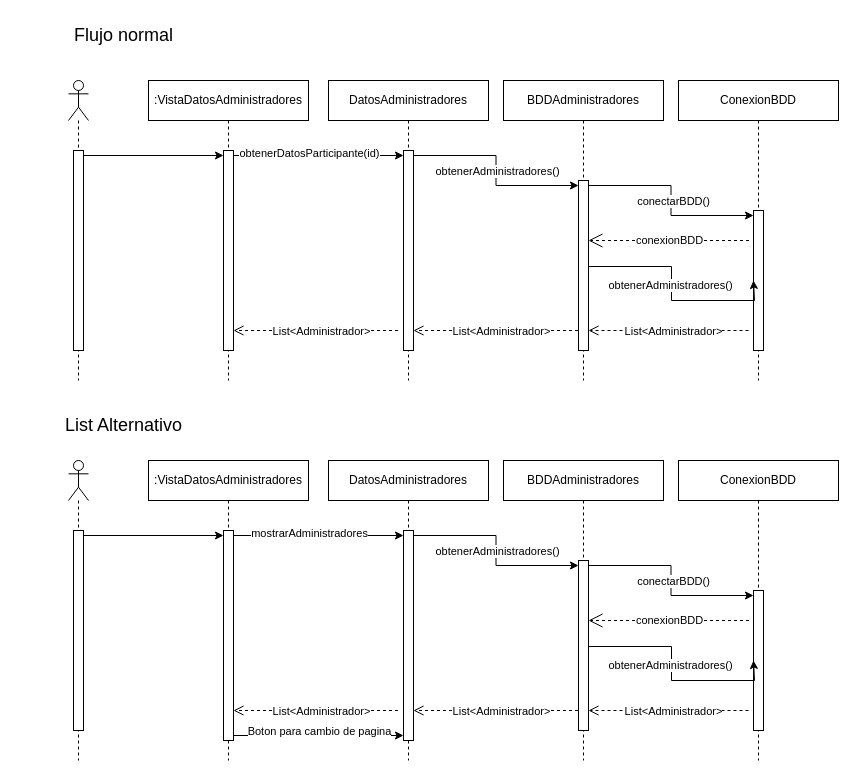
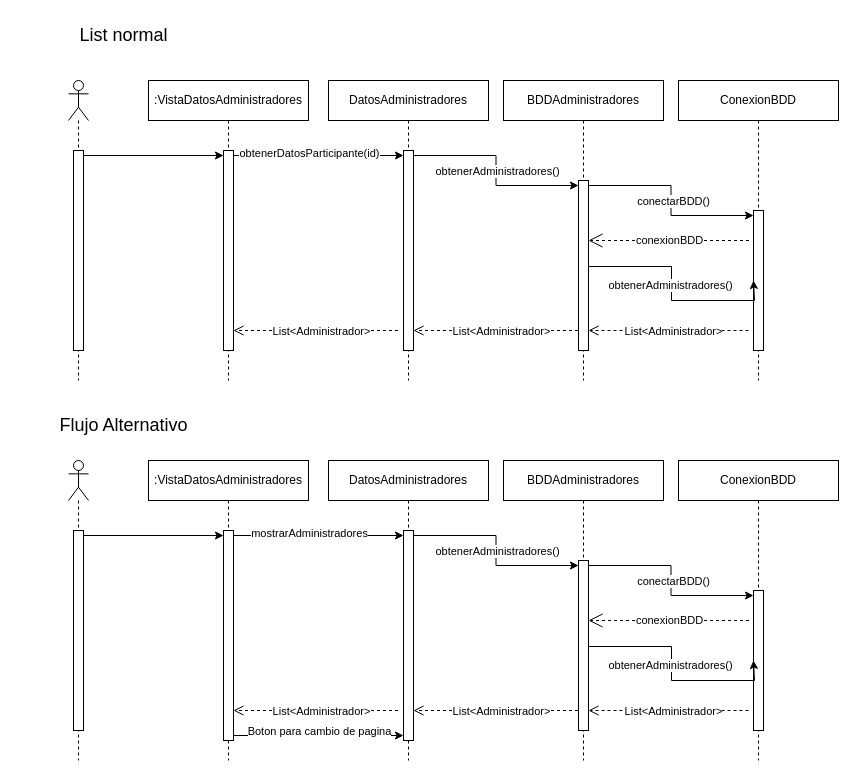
  <mxCell id="0" />
  <mxCell id="1" parent="0" />
  <mxCell id="2" value="" style="shape=umlLifeline;perimeter=lifelinePerimeter;whiteSpace=wrap;html=1;container=1;dropTarget=0;collapsible=0;recursiveResize=0;outlineConnect=0;portConstraint=eastwest;newEdgeStyle={&quot;curved&quot;:0,&quot;rounded&quot;:0};participant=umlActor;" vertex="1" parent="1"><mxGeometry x="68" y="80" width="20" height="300" as="geometry" /></mxCell>
  <mxCell id="3" value="" style="html=1;points=[[0,0,0,0,5],[0,1,0,0,-5],[1,0,0,0,5],[1,1,0,0,-5]];perimeter=orthogonalPerimeter;outlineConnect=0;targetShapes=umlLifeline;portConstraint=eastwest;newEdgeStyle={&quot;curved&quot;:0,&quot;rounded&quot;:0};" vertex="1" parent="2"><mxGeometry x="5" y="70" width="10" height="200" as="geometry" /></mxCell>
  <mxCell id="4" value=":VistaDatosAdministradores" style="shape=umlLifeline;perimeter=lifelinePerimeter;whiteSpace=wrap;html=1;container=1;dropTarget=0;collapsible=0;recursiveResize=0;outlineConnect=0;portConstraint=eastwest;newEdgeStyle={&quot;curved&quot;:0,&quot;rounded&quot;:0};" vertex="1" parent="1"><mxGeometry x="148" y="80" width="160" height="300" as="geometry" /></mxCell>
  <mxCell id="5" value="" style="html=1;points=[[0,0,0,0,5],[0,1,0,0,-5],[1,0,0,0,5],[1,1,0,0,-5]];perimeter=orthogonalPerimeter;outlineConnect=0;targetShapes=umlLifeline;portConstraint=eastwest;newEdgeStyle={&quot;curved&quot;:0,&quot;rounded&quot;:0};" vertex="1" parent="4"><mxGeometry x="75" y="70" width="10" height="200" as="geometry" /></mxCell>
  <mxCell id="6" value="DatosAdministradores" style="shape=umlLifeline;whiteSpace=wrap;html=1;container=1;dropTarget=0;collapsible=0;recursiveResize=0;outlineConnect=0;portConstraint=eastwest;newEdgeStyle={&quot;curved&quot;:0,&quot;rounded&quot;:0};points=[[0,0,0,0,5],[0,1,0,0,-5],[1,0,0,0,5],[1,1,0,0,-5]];perimeter=rectanglePerimeter;targetShapes=umlLifeline;participant=label;" vertex="1" parent="1"><mxGeometry x="328" y="80" width="160" height="300" as="geometry" /></mxCell>
  <mxCell id="7" value="" style="html=1;points=[[0,0,0,0,5],[0,1,0,0,-5],[1,0,0,0,5],[1,1,0,0,-5]];perimeter=orthogonalPerimeter;outlineConnect=0;targetShapes=umlLifeline;portConstraint=eastwest;newEdgeStyle={&quot;curved&quot;:0,&quot;rounded&quot;:0};" vertex="1" parent="6"><mxGeometry x="75" y="70" width="10" height="200" as="geometry" /></mxCell>
  <mxCell id="8" value="BDDAdministradores" style="shape=umlLifeline;perimeter=lifelinePerimeter;whiteSpace=wrap;html=1;container=1;dropTarget=0;collapsible=0;recursiveResize=0;outlineConnect=0;portConstraint=eastwest;newEdgeStyle={&quot;curved&quot;:0,&quot;rounded&quot;:0};" vertex="1" parent="1"><mxGeometry x="503" y="80" width="160" height="300" as="geometry" /></mxCell>
  <mxCell id="9" value="" style="html=1;points=[[0,0,0,0,5],[0,1,0,0,-5],[1,0,0,0,5],[1,1,0,0,-5]];perimeter=orthogonalPerimeter;outlineConnect=0;targetShapes=umlLifeline;portConstraint=eastwest;newEdgeStyle={&quot;curved&quot;:0,&quot;rounded&quot;:0};" vertex="1" parent="8"><mxGeometry x="75" y="100" width="10" height="170" as="geometry" /></mxCell>
  <mxCell id="10" value="ConexionBDD" style="shape=umlLifeline;perimeter=lifelinePerimeter;whiteSpace=wrap;html=1;container=1;dropTarget=0;collapsible=0;recursiveResize=0;outlineConnect=0;portConstraint=eastwest;newEdgeStyle={&quot;curved&quot;:0,&quot;rounded&quot;:0};" vertex="1" parent="1"><mxGeometry x="678" y="80" width="160" height="300" as="geometry" /></mxCell>
  <mxCell id="11" value="" style="html=1;points=[[0,0,0,0,5],[0,1,0,0,-5],[1,0,0,0,5],[1,1,0,0,-5]];perimeter=orthogonalPerimeter;outlineConnect=0;targetShapes=umlLifeline;portConstraint=eastwest;newEdgeStyle={&quot;curved&quot;:0,&quot;rounded&quot;:0};" vertex="1" parent="10"><mxGeometry x="75" y="130" width="10" height="140" as="geometry" /></mxCell>
  <mxCell id="12" style="edgeStyle=orthogonalEdgeStyle;rounded=0;orthogonalLoop=1;jettySize=auto;html=1;curved=0;exitX=1;exitY=0;exitDx=0;exitDy=5;exitPerimeter=0;entryX=0;entryY=0;entryDx=0;entryDy=5;entryPerimeter=0;" edge="1" parent="1" source="5" target="7"><mxGeometry relative="1" as="geometry" /></mxCell>
  <mxCell id="13" value="obtenerDatosParticipante(id)" style="edgeLabel;html=1;align=center;verticalAlign=middle;resizable=0;points=[];" connectable="0" vertex="1" parent="12"><mxGeometry x="0.129" y="3" relative="1" as="geometry"><mxPoint x="-21" as="offset" /></mxGeometry></mxCell>
  <mxCell id="14" style="edgeStyle=orthogonalEdgeStyle;rounded=0;orthogonalLoop=1;jettySize=auto;html=1;curved=0;exitX=1;exitY=0;exitDx=0;exitDy=5;exitPerimeter=0;entryX=0;entryY=0;entryDx=0;entryDy=5;entryPerimeter=0;" edge="1" parent="1" source="7" target="9"><mxGeometry relative="1" as="geometry" /></mxCell>
  <mxCell id="15" value="obtenerAdministradores()" style="edgeLabel;html=1;align=center;verticalAlign=middle;resizable=0;points=[];" connectable="0" vertex="1" parent="14"><mxGeometry x="-0.127" y="1" relative="1" as="geometry"><mxPoint y="13" as="offset" /></mxGeometry></mxCell>
  <mxCell id="16" style="edgeStyle=orthogonalEdgeStyle;rounded=0;orthogonalLoop=1;jettySize=auto;html=1;curved=0;exitX=1;exitY=0;exitDx=0;exitDy=5;exitPerimeter=0;entryX=0;entryY=0;entryDx=0;entryDy=5;entryPerimeter=0;" edge="1" parent="1" source="9" target="11"><mxGeometry relative="1" as="geometry" /></mxCell>
  <mxCell id="17" value="conectarBDD()" style="edgeLabel;html=1;align=center;verticalAlign=middle;resizable=0;points=[];" connectable="0" vertex="1" parent="16"><mxGeometry x="-0.01" y="2" relative="1" as="geometry"><mxPoint y="1" as="offset" /></mxGeometry></mxCell>
  <mxCell id="18" value="conexionBDD" style="endArrow=open;endSize=12;dashed=1;html=1;rounded=0;" edge="1" parent="1" target="9"><mxGeometry width="160" relative="1" as="geometry"><mxPoint x="748.5" y="240" as="sourcePoint" /><mxPoint x="578" y="240" as="targetPoint" /></mxGeometry></mxCell>
  <mxCell id="19" value="List&amp;lt;Administrador&amp;gt;" style="html=1;verticalAlign=bottom;endArrow=open;dashed=1;endSize=8;curved=0;rounded=0;" edge="1" parent="1"><mxGeometry x="-0.068" y="10" relative="1" as="geometry"><mxPoint x="748" y="330" as="sourcePoint" /><mxPoint x="588" y="330" as="targetPoint" /><mxPoint as="offset" /></mxGeometry></mxCell>
  <mxCell id="20" style="edgeStyle=orthogonalEdgeStyle;rounded=0;orthogonalLoop=1;jettySize=auto;html=1;curved=0;" edge="1" parent="1"><mxGeometry relative="1" as="geometry"><mxPoint x="588" y="265" as="sourcePoint" /><mxPoint x="753" y="280" as="targetPoint" /><Array as="points"><mxPoint x="588" y="266" /><mxPoint x="671" y="266" /><mxPoint x="671" y="300" /><mxPoint x="754" y="300" /></Array></mxGeometry></mxCell>
  <mxCell id="21" value="obtenerAdministradores()" style="edgeLabel;html=1;align=center;verticalAlign=middle;resizable=0;points=[];" connectable="0" vertex="1" parent="20"><mxGeometry x="-0.077" y="-2" relative="1" as="geometry"><mxPoint as="offset" /></mxGeometry></mxCell>
  <mxCell id="22" value="List&amp;lt;Administrador&amp;gt;" style="html=1;verticalAlign=bottom;endArrow=open;dashed=1;endSize=8;curved=0;rounded=0;" edge="1" parent="1" target="7"><mxGeometry x="-0.068" y="10" relative="1" as="geometry"><mxPoint x="577.5" y="330" as="sourcePoint" /><mxPoint x="418" y="330" as="targetPoint" /><mxPoint as="offset" /></mxGeometry></mxCell>
  <mxCell id="23" value="List&amp;lt;Administrador&amp;gt;" style="html=1;verticalAlign=bottom;endArrow=open;dashed=1;endSize=8;curved=0;rounded=0;" edge="1" parent="1" target="5"><mxGeometry x="-0.068" y="10" relative="1" as="geometry"><mxPoint x="397.5" y="330" as="sourcePoint" /><mxPoint x="238" y="330" as="targetPoint" /><mxPoint as="offset" /></mxGeometry></mxCell>
  <mxCell id="24" style="edgeStyle=orthogonalEdgeStyle;rounded=0;orthogonalLoop=1;jettySize=auto;html=1;curved=0;exitX=1;exitY=0;exitDx=0;exitDy=5;exitPerimeter=0;entryX=0;entryY=0;entryDx=0;entryDy=5;entryPerimeter=0;" edge="1" parent="1" source="3" target="5"><mxGeometry relative="1" as="geometry" /></mxCell>
- <mxCell id="25" value="&lt;font style=&quot;font-size: 18px;&quot;&gt;Flujo normal&lt;/font&gt;" style="text;html=1;strokeColor=none;fillColor=none;align=center;verticalAlign=middle;whiteSpace=wrap;rounded=0;" vertex="1" parent="1"><mxGeometry x="20.5" y="20" width="205" height="30" as="geometry" /></mxCell>
- <mxCell id="26" value="&lt;span style=&quot;font-size: 18px;&quot;&gt;List Alternativo&lt;/span&gt;" style="text;html=1;strokeColor=none;fillColor=none;align=center;verticalAlign=middle;whiteSpace=wrap;rounded=0;" vertex="1" parent="1"><mxGeometry x="20.5" y="410" width="205" height="30" as="geometry" /></mxCell>
+ <mxCell id="25" value="&lt;font style=&quot;font-size: 18px;&quot;&gt;List normal&lt;/font&gt;" style="text;html=1;strokeColor=none;fillColor=none;align=center;verticalAlign=middle;whiteSpace=wrap;rounded=0;" vertex="1" parent="1"><mxGeometry x="20.5" y="20" width="205" height="30" as="geometry" /></mxCell>
+ <mxCell id="26" value="&lt;span style=&quot;font-size: 18px;&quot;&gt;Flujo Alternativo&lt;/span&gt;" style="text;html=1;strokeColor=none;fillColor=none;align=center;verticalAlign=middle;whiteSpace=wrap;rounded=0;" vertex="1" parent="1"><mxGeometry x="20.5" y="410" width="205" height="30" as="geometry" /></mxCell>
  <mxCell id="27" value="" style="shape=umlLifeline;perimeter=lifelinePerimeter;whiteSpace=wrap;html=1;container=1;dropTarget=0;collapsible=0;recursiveResize=0;outlineConnect=0;portConstraint=eastwest;newEdgeStyle={&quot;curved&quot;:0,&quot;rounded&quot;:0};participant=umlActor;" vertex="1" parent="1"><mxGeometry x="68" y="460" width="20" height="300" as="geometry" /></mxCell>
  <mxCell id="28" value="" style="html=1;points=[[0,0,0,0,5],[0,1,0,0,-5],[1,0,0,0,5],[1,1,0,0,-5]];perimeter=orthogonalPerimeter;outlineConnect=0;targetShapes=umlLifeline;portConstraint=eastwest;newEdgeStyle={&quot;curved&quot;:0,&quot;rounded&quot;:0};" vertex="1" parent="27"><mxGeometry x="5" y="70" width="10" height="200" as="geometry" /></mxCell>
  <mxCell id="29" value=":VistaDatosAdministradores" style="shape=umlLifeline;perimeter=lifelinePerimeter;whiteSpace=wrap;html=1;container=1;dropTarget=0;collapsible=0;recursiveResize=0;outlineConnect=0;portConstraint=eastwest;newEdgeStyle={&quot;curved&quot;:0,&quot;rounded&quot;:0};" vertex="1" parent="1"><mxGeometry x="148" y="460" width="160" height="300" as="geometry" /></mxCell>
  <mxCell id="30" value="" style="html=1;points=[[0,0,0,0,5],[0,1,0,0,-5],[1,0,0,0,5],[1,1,0,0,-5]];perimeter=orthogonalPerimeter;outlineConnect=0;targetShapes=umlLifeline;portConstraint=eastwest;newEdgeStyle={&quot;curved&quot;:0,&quot;rounded&quot;:0};" vertex="1" parent="29"><mxGeometry x="75" y="70" width="10" height="210" as="geometry" /></mxCell>
  <mxCell id="31" value="DatosAdministradores" style="shape=umlLifeline;whiteSpace=wrap;html=1;container=1;dropTarget=0;collapsible=0;recursiveResize=0;outlineConnect=0;portConstraint=eastwest;newEdgeStyle={&quot;curved&quot;:0,&quot;rounded&quot;:0};points=[[0,0,0,0,5],[0,1,0,0,-5],[1,0,0,0,5],[1,1,0,0,-5]];perimeter=rectanglePerimeter;targetShapes=umlLifeline;participant=label;" vertex="1" parent="1"><mxGeometry x="328" y="460" width="160" height="300" as="geometry" /></mxCell>
  <mxCell id="32" value="" style="html=1;points=[[0,0,0,0,5],[0,1,0,0,-5],[1,0,0,0,5],[1,1,0,0,-5]];perimeter=orthogonalPerimeter;outlineConnect=0;targetShapes=umlLifeline;portConstraint=eastwest;newEdgeStyle={&quot;curved&quot;:0,&quot;rounded&quot;:0};" vertex="1" parent="31"><mxGeometry x="75" y="70" width="10" height="210" as="geometry" /></mxCell>
  <mxCell id="33" value="BDDAdministradores" style="shape=umlLifeline;perimeter=lifelinePerimeter;whiteSpace=wrap;html=1;container=1;dropTarget=0;collapsible=0;recursiveResize=0;outlineConnect=0;portConstraint=eastwest;newEdgeStyle={&quot;curved&quot;:0,&quot;rounded&quot;:0};" vertex="1" parent="1"><mxGeometry x="503" y="460" width="160" height="300" as="geometry" /></mxCell>
  <mxCell id="34" value="" style="html=1;points=[[0,0,0,0,5],[0,1,0,0,-5],[1,0,0,0,5],[1,1,0,0,-5]];perimeter=orthogonalPerimeter;outlineConnect=0;targetShapes=umlLifeline;portConstraint=eastwest;newEdgeStyle={&quot;curved&quot;:0,&quot;rounded&quot;:0};" vertex="1" parent="33"><mxGeometry x="75" y="100" width="10" height="170" as="geometry" /></mxCell>
  <mxCell id="35" value="ConexionBDD" style="shape=umlLifeline;perimeter=lifelinePerimeter;whiteSpace=wrap;html=1;container=1;dropTarget=0;collapsible=0;recursiveResize=0;outlineConnect=0;portConstraint=eastwest;newEdgeStyle={&quot;curved&quot;:0,&quot;rounded&quot;:0};" vertex="1" parent="1"><mxGeometry x="678" y="460" width="160" height="300" as="geometry" /></mxCell>
  <mxCell id="36" value="" style="html=1;points=[[0,0,0,0,5],[0,1,0,0,-5],[1,0,0,0,5],[1,1,0,0,-5]];perimeter=orthogonalPerimeter;outlineConnect=0;targetShapes=umlLifeline;portConstraint=eastwest;newEdgeStyle={&quot;curved&quot;:0,&quot;rounded&quot;:0};" vertex="1" parent="35"><mxGeometry x="75" y="130" width="10" height="140" as="geometry" /></mxCell>
  <mxCell id="37" style="edgeStyle=orthogonalEdgeStyle;rounded=0;orthogonalLoop=1;jettySize=auto;html=1;curved=0;exitX=1;exitY=0;exitDx=0;exitDy=5;exitPerimeter=0;entryX=0;entryY=0;entryDx=0;entryDy=5;entryPerimeter=0;" edge="1" parent="1" source="30" target="32"><mxGeometry relative="1" as="geometry" /></mxCell>
  <mxCell id="38" value="mostrarAdministradores" style="edgeLabel;html=1;align=center;verticalAlign=middle;resizable=0;points=[];" connectable="0" vertex="1" parent="37"><mxGeometry x="0.129" y="3" relative="1" as="geometry"><mxPoint x="-21" as="offset" /></mxGeometry></mxCell>
  <mxCell id="39" style="edgeStyle=orthogonalEdgeStyle;rounded=0;orthogonalLoop=1;jettySize=auto;html=1;curved=0;exitX=1;exitY=0;exitDx=0;exitDy=5;exitPerimeter=0;entryX=0;entryY=0;entryDx=0;entryDy=5;entryPerimeter=0;" edge="1" parent="1" source="32" target="34"><mxGeometry relative="1" as="geometry" /></mxCell>
  <mxCell id="40" value="obtenerAdministradores()" style="edgeLabel;html=1;align=center;verticalAlign=middle;resizable=0;points=[];" connectable="0" vertex="1" parent="39"><mxGeometry x="-0.127" y="1" relative="1" as="geometry"><mxPoint y="13" as="offset" /></mxGeometry></mxCell>
  <mxCell id="41" style="edgeStyle=orthogonalEdgeStyle;rounded=0;orthogonalLoop=1;jettySize=auto;html=1;curved=0;exitX=1;exitY=0;exitDx=0;exitDy=5;exitPerimeter=0;entryX=0;entryY=0;entryDx=0;entryDy=5;entryPerimeter=0;" edge="1" parent="1" source="34" target="36"><mxGeometry relative="1" as="geometry" /></mxCell>
  <mxCell id="42" value="conectarBDD()" style="edgeLabel;html=1;align=center;verticalAlign=middle;resizable=0;points=[];" connectable="0" vertex="1" parent="41"><mxGeometry x="-0.01" y="2" relative="1" as="geometry"><mxPoint y="1" as="offset" /></mxGeometry></mxCell>
  <mxCell id="43" value="conexionBDD" style="endArrow=open;endSize=12;dashed=1;html=1;rounded=0;" edge="1" parent="1" target="34"><mxGeometry width="160" relative="1" as="geometry"><mxPoint x="748.5" y="620" as="sourcePoint" /><mxPoint x="578" y="620" as="targetPoint" /></mxGeometry></mxCell>
  <mxCell id="44" value="List&amp;lt;Administrador&amp;gt;" style="html=1;verticalAlign=bottom;endArrow=open;dashed=1;endSize=8;curved=0;rounded=0;" edge="1" parent="1"><mxGeometry x="-0.068" y="10" relative="1" as="geometry"><mxPoint x="748" y="710" as="sourcePoint" /><mxPoint x="588" y="710" as="targetPoint" /><mxPoint as="offset" /></mxGeometry></mxCell>
  <mxCell id="45" style="edgeStyle=orthogonalEdgeStyle;rounded=0;orthogonalLoop=1;jettySize=auto;html=1;curved=0;" edge="1" parent="1"><mxGeometry relative="1" as="geometry"><mxPoint x="588" y="645" as="sourcePoint" /><mxPoint x="753" y="660" as="targetPoint" /><Array as="points"><mxPoint x="588" y="646" /><mxPoint x="671" y="646" /><mxPoint x="671" y="680" /><mxPoint x="754" y="680" /></Array></mxGeometry></mxCell>
  <mxCell id="46" value="obtenerAdministradores()" style="edgeLabel;html=1;align=center;verticalAlign=middle;resizable=0;points=[];" connectable="0" vertex="1" parent="45"><mxGeometry x="-0.077" y="-2" relative="1" as="geometry"><mxPoint as="offset" /></mxGeometry></mxCell>
  <mxCell id="47" value="List&amp;lt;Administrador&amp;gt;" style="html=1;verticalAlign=bottom;endArrow=open;dashed=1;endSize=8;curved=0;rounded=0;" edge="1" parent="1" target="32"><mxGeometry x="-0.068" y="10" relative="1" as="geometry"><mxPoint x="577.5" y="710" as="sourcePoint" /><mxPoint x="418" y="710" as="targetPoint" /><mxPoint as="offset" /></mxGeometry></mxCell>
  <mxCell id="48" value="List&amp;lt;Administrador&amp;gt;" style="html=1;verticalAlign=bottom;endArrow=open;dashed=1;endSize=8;curved=0;rounded=0;" edge="1" parent="1" target="30"><mxGeometry x="-0.068" y="10" relative="1" as="geometry"><mxPoint x="397.5" y="710" as="sourcePoint" /><mxPoint x="238" y="710" as="targetPoint" /><mxPoint as="offset" /></mxGeometry></mxCell>
  <mxCell id="49" style="edgeStyle=orthogonalEdgeStyle;rounded=0;orthogonalLoop=1;jettySize=auto;html=1;curved=0;exitX=1;exitY=0;exitDx=0;exitDy=5;exitPerimeter=0;entryX=0;entryY=0;entryDx=0;entryDy=5;entryPerimeter=0;" edge="1" parent="1" source="28" target="30"><mxGeometry relative="1" as="geometry" /></mxCell>
  <mxCell id="50" style="edgeStyle=orthogonalEdgeStyle;rounded=0;orthogonalLoop=1;jettySize=auto;html=1;curved=0;exitX=1;exitY=1;exitDx=0;exitDy=-5;exitPerimeter=0;entryX=0;entryY=1;entryDx=0;entryDy=-5;entryPerimeter=0;" edge="1" parent="1" source="30" target="32"><mxGeometry relative="1" as="geometry" /></mxCell>
  <mxCell id="51" value="Boton para cambio de pagina" style="edgeLabel;html=1;align=center;verticalAlign=middle;resizable=0;points=[];" connectable="0" vertex="1" parent="50"><mxGeometry x="0.012" y="-1" relative="1" as="geometry"><mxPoint x="-1" y="-6" as="offset" /></mxGeometry></mxCell>
